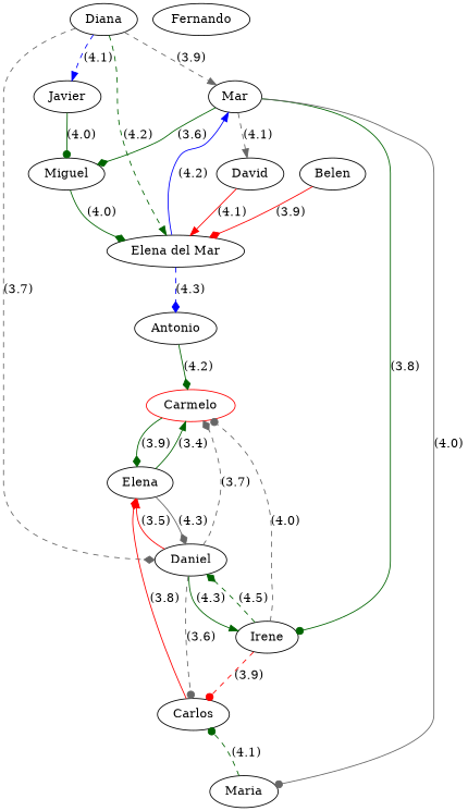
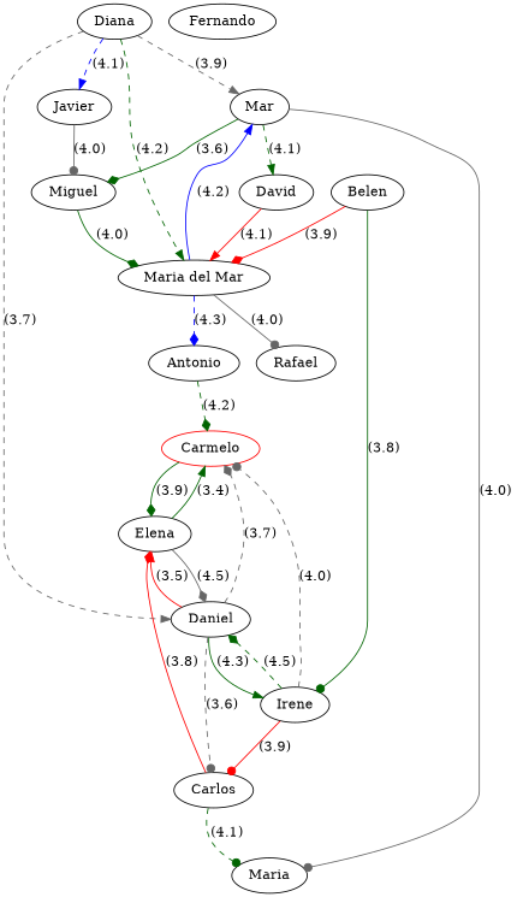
  strict digraph {
    edge [arrowhead=diamond color=darkgreen style=solid]
    n1 [label=Diana]
    n2 [label=Mar]
    n3 [label=Daniel]
    n4 [label=Javier]
-   n5 [label="Elena del Mar"]
+   n5 [label="Maria del Mar"]
    n6 [label=David]
    n7 [label=Miguel]
    n8 [label=Irene]
    n9 [label=Maria]
    n10 [color=red label=Carmelo]
    n11 [label=Elena]
    n12 [label=Carlos]
+   n13 [label=Rafael]
    n14 [label=Antonio]
    n15 [label=Belen]
    n16 [label=Fernando]
    n1 -> n2 [arrowhead=normal color=gray40 label="(3.9)" style=dashed]
-   n1 -> n3 [color=gray40 label="(3.7)" style=dashed]
+   n1 -> n3 [arrowhead=normal color=gray40 label="(3.7)" style=dashed]
    n1 -> n4 [arrowhead=normal color=blue label="(4.1)" style=dashed]
    n1 -> n5 [arrowhead=normal label="(4.2)" style=dashed]
-   n2 -> n6 [arrowhead=normal color=gray40 label="(4.1)" style=dashed]
+   n2 -> n6 [arrowhead=normal label="(4.1)" style=dashed]
    n2 -> n7 [label="(3.6)"]
-   n2 -> n8 [arrowhead=dot label="(3.8)"]
+   n15 -> n8 [arrowhead=dot label="(3.8)"]
    n2 -> n9 [arrowhead=dot color=gray40 label="(4.0)"]
    n3 -> n8 [arrowhead=normal label="(4.3)"]
    n3 -> n10 [color=gray40 label="(3.7)" style=dashed]
    n3 -> n11 [arrowhead=normal color=red label="(3.5)"]
    n3 -> n12 [arrowhead=dot color=gray40 label="(3.6)" style=dashed]
-   n4 -> n7 [arrowhead=dot label="(4.0)"]
+   n4 -> n7 [arrowhead=dot color=gray40 label="(4.0)"]
    n5 -> n2 [arrowhead=normal color=blue label="(4.2)"]
+   n5 -> n13 [arrowhead=dot color=gray40 label="(4.0)"]
    n5 -> n14 [color=blue label="(4.3)" style=dashed]
    n6 -> n5 [arrowhead=normal color=red label="(4.1)"]
    n7 -> n5 [label="(4.0)"]
    n8 -> n3 [label="(4.5)" style=dashed]
    n8 -> n10 [arrowhead=dot color=gray40 label="(4.0)" style=dashed]
-   n8 -> n12 [arrowhead=dot color=red label="(3.9)" style=dashed]
-   n9 -> n12 [arrowhead=dot label="(4.1)" style=dashed]
+   n8 -> n12 [arrowhead=dot color=red label="(3.9)"]
+   n12 -> n9 [arrowhead=dot label="(4.1)" style=dashed]
    n10 -> n11 [label="(3.9)"]
-   n11 -> n3 [color=gray40 label="(4.3)"]
+   n11 -> n3 [color=gray40 label="(4.5)"]
    n11 -> n10 [arrowhead=normal label="(3.4)"]
    n12 -> n11 [color=red label="(3.8)"]
-   n14 -> n10 [label="(4.2)"]
+   n14 -> n10 [label="(4.2)" style=dashed]
    n15 -> n5 [color=red label="(3.9)"]
  }
